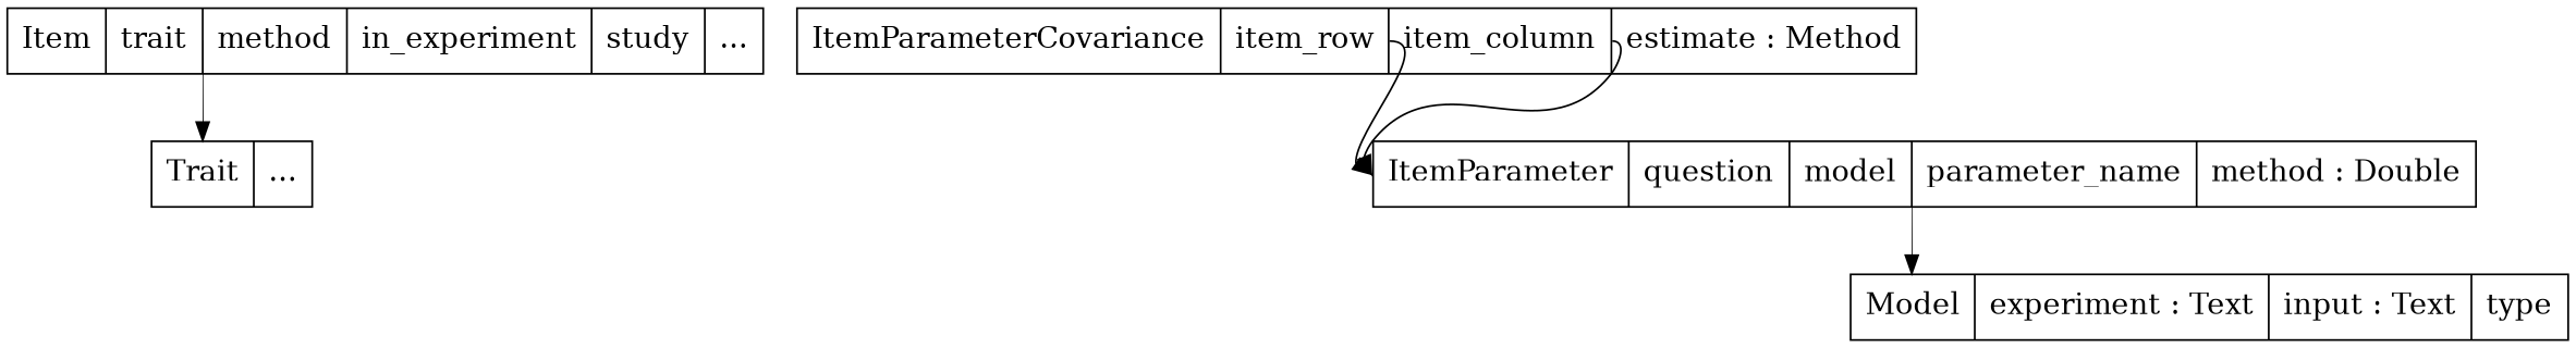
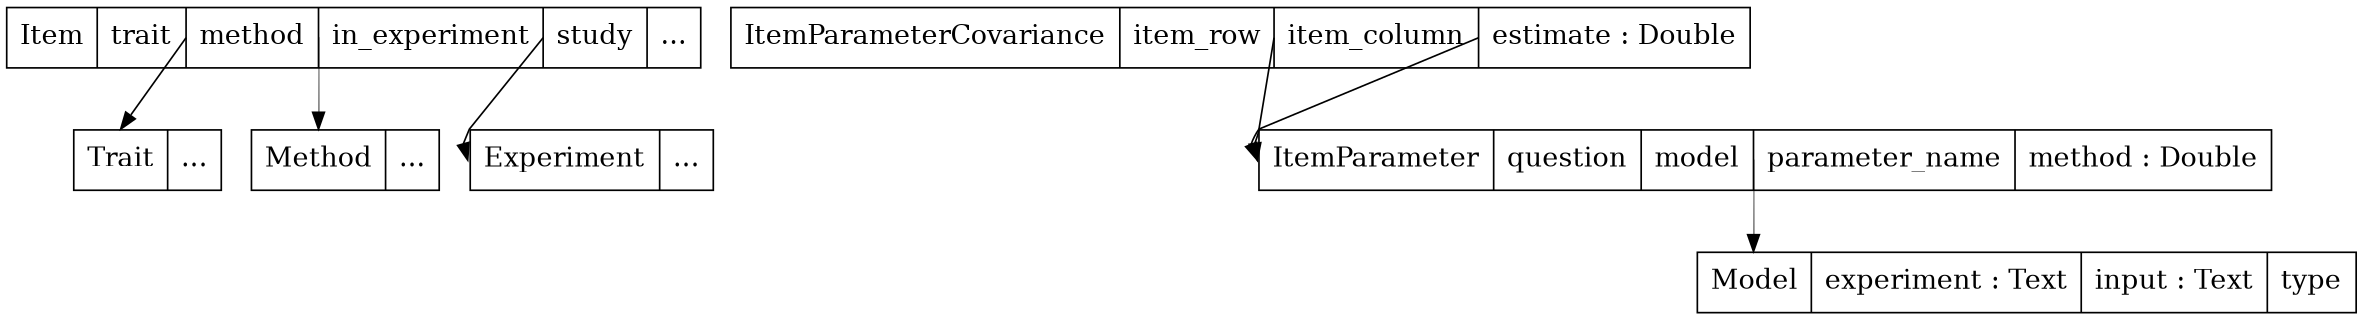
  digraph {
    rankdir=TB
    node [fontsize=16 shape=record]
    edge [headport=id]
    n1 [label="<id> Item | <trait> trait | <method> method | <in_experiment> in_experiment | <study> study | ..."]
    n2 [label="<id> Trait| ..."]
+   n3 [label="<id> Method| ..."]
+   n4 [label="<id> Experiment| ..."]
    n5 [label="<id> Model | experiment : Text | input : Text | type"]
    n6 [label="<id> ItemParameter|<question> question | <model> model | <parameter_name> parameter_name | method : Double "]
-   n7 [label="<id> ItemParameterCovariance|<item_row> item_row | <item_column> item_column | estimate : Method "]
+   n7 [label="<id> ItemParameterCovariance|<item_row> item_row | <item_column> item_column | estimate : Double "]
    n1 -> n2 [tailport="trait:e"]
+   n1 -> n3 [tailport="method:e"]
+   n1 -> n4 [tailport="in_experiment:e"]
    n6 -> n5 [tailport="model:e"]
    n7 -> n6 [tailport="item_row:e"]
    n7 -> n6 [tailport="item_column:e"]
  }
